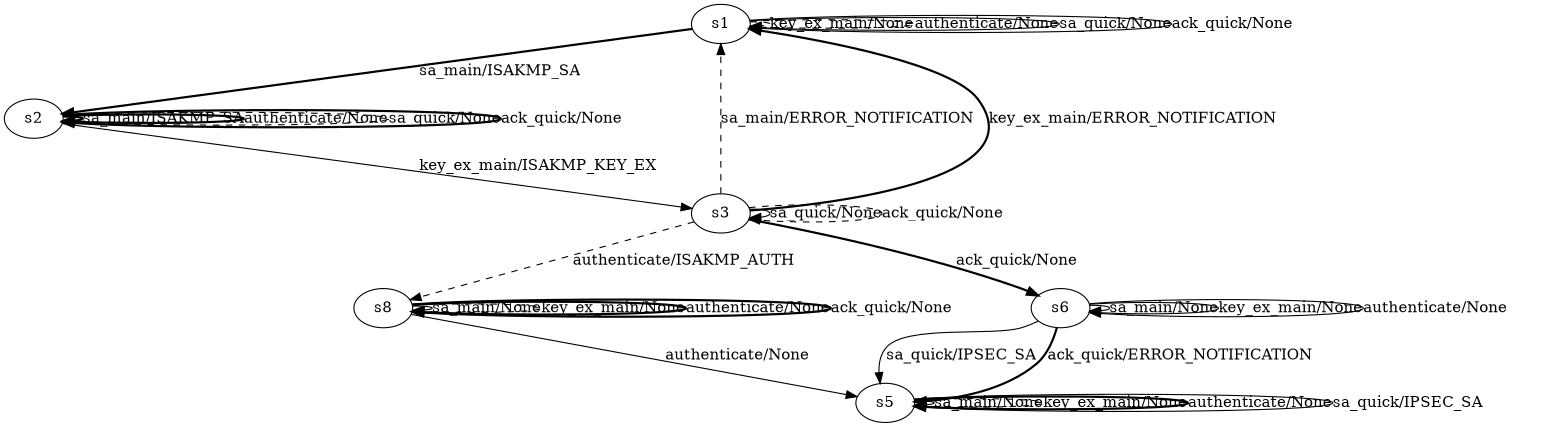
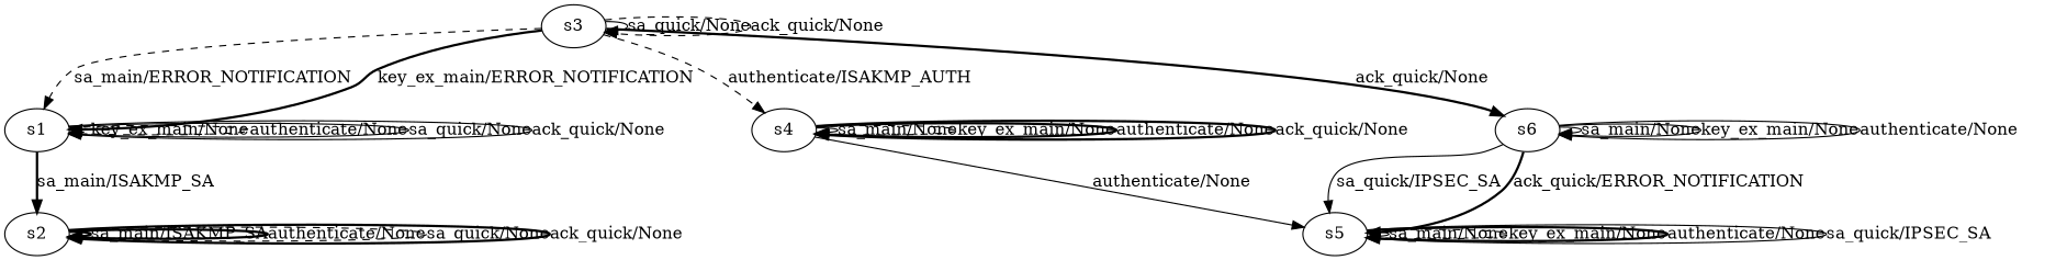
  digraph {
    edge [style=solid]
    n1 [label=s1]
    n2 [label=s2]
    n3 [label=s3]
-   n4 [label=s8]
+   n4 [label=s4]
    n5 [label=s6]
    n6 [label=s5]
    n1 -> n1 [label="key_ex_main/None" style=dashed]
    n1 -> n1 [label="authenticate/None" style=dashed]
    n1 -> n1 [label="sa_quick/None"]
    n1 -> n1 [label="ack_quick/None"]
    n1 -> n2 [label="sa_main/ISAKMP_SA" style=bold]
    n2 -> n2 [label="sa_main/ISAKMP_SA" style=bold]
    n2 -> n2 [label="authenticate/None" style=bold]
    n2 -> n2 [label="sa_quick/None" style=dashed]
    n2 -> n2 [label="ack_quick/None" style=bold]
-   n2 -> n3 [label="key_ex_main/ISAKMP_KEY_EX"]
    n3 -> n1 [label="sa_main/ERROR_NOTIFICATION" style=dashed]
    n3 -> n1 [label="key_ex_main/ERROR_NOTIFICATION" style=bold]
    n3 -> n3 [label="sa_quick/None"]
    n3 -> n3 [label="ack_quick/None" style=dashed]
    n3 -> n4 [label="authenticate/ISAKMP_AUTH" style=dashed]
    n3 -> n5 [label="ack_quick/None" style=bold]
    n4 -> n4 [label="sa_main/None"]
    n4 -> n4 [label="key_ex_main/None" style=dashed]
    n4 -> n4 [label="authenticate/None" style=bold]
    n4 -> n4 [label="ack_quick/None" style=bold]
    n4 -> n6 [label="authenticate/None"]
    n5 -> n5 [label="sa_main/None"]
    n5 -> n5 [label="key_ex_main/None"]
    n5 -> n5 [label="authenticate/None"]
    n5 -> n6 [label="sa_quick/IPSEC_SA"]
    n5 -> n6 [label="ack_quick/ERROR_NOTIFICATION" style=bold]
    n6 -> n6 [label="sa_main/None"]
    n6 -> n6 [label="key_ex_main/None" style=dashed]
    n6 -> n6 [label="authenticate/None" style=bold]
    n6 -> n6 [label="sa_quick/IPSEC_SA"]
  }
